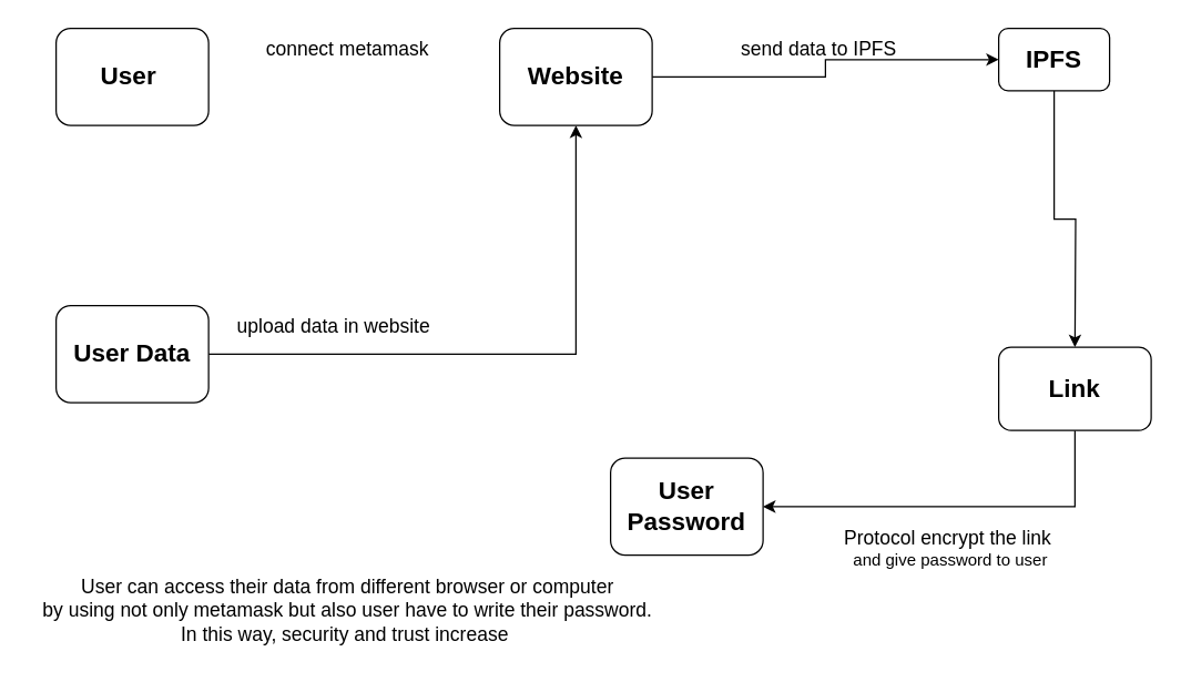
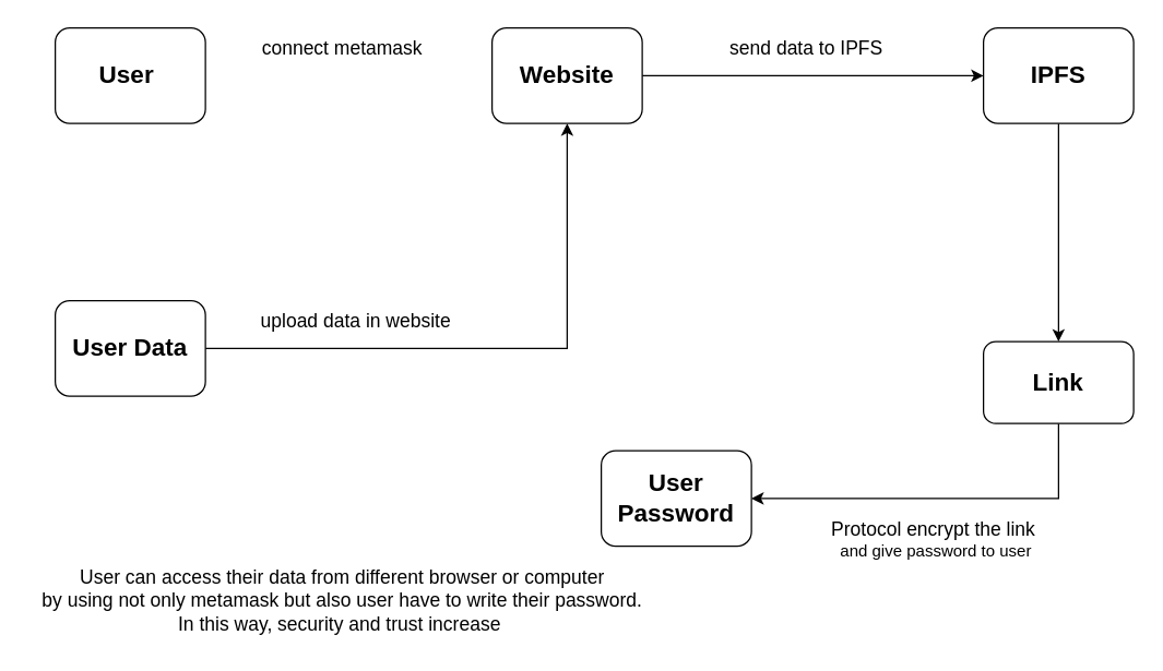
  <mxCell id="0" />
  <mxCell id="1" parent="0" />
  <mxCell id="2" value="&lt;h2&gt;User&amp;nbsp;&lt;/h2&gt;" style="rounded=1;whiteSpace=wrap;html=1;" vertex="1" parent="1"><mxGeometry x="40" y="20" width="110" height="70" as="geometry" /></mxCell>
  <mxCell id="3" style="edgeStyle=orthogonalEdgeStyle;rounded=0;orthogonalLoop=1;jettySize=auto;html=1;fontSize=14;" edge="1" parent="1" source="4" target="6"><mxGeometry relative="1" as="geometry" /></mxCell>
  <mxCell id="4" value="&lt;h2&gt;User Data&lt;/h2&gt;" style="rounded=1;whiteSpace=wrap;html=1;" vertex="1" parent="1"><mxGeometry x="40" y="220" width="110" height="70" as="geometry" /></mxCell>
  <mxCell id="5" style="edgeStyle=orthogonalEdgeStyle;rounded=0;orthogonalLoop=1;jettySize=auto;html=1;entryX=0;entryY=0.5;entryDx=0;entryDy=0;fontSize=14;" edge="1" parent="1" source="6" target="10"><mxGeometry relative="1" as="geometry" /></mxCell>
  <mxCell id="6" value="&lt;h2&gt;Website&lt;/h2&gt;" style="rounded=1;whiteSpace=wrap;html=1;" vertex="1" parent="1"><mxGeometry x="360" y="20" width="110" height="70" as="geometry" /></mxCell>
  <mxCell id="7" value="&lt;font style=&quot;font-size: 14px;&quot;&gt;connect metamask&lt;/font&gt;" style="text;html=1;resizable=0;autosize=1;align=center;verticalAlign=middle;points=[];fillColor=none;strokeColor=none;rounded=0;" vertex="1" parent="1"><mxGeometry x="180" y="20" width="140" height="30" as="geometry" /></mxCell>
- <mxCell id="8" value="&lt;font style=&quot;font-size: 14px;&quot;&gt;upload data in website&lt;/font&gt;" style="text;html=1;resizable=0;autosize=1;align=center;verticalAlign=middle;points=[];fillColor=none;strokeColor=none;rounded=0;" vertex="1" parent="1"><mxGeometry x="160" y="220" width="160" height="30" as="geometry" /></mxCell>
+ <mxCell id="8" value="&lt;font style=&quot;font-size: 14px;&quot;&gt;upload data in website&lt;/font&gt;" style="text;html=1;resizable=0;autosize=1;align=center;verticalAlign=middle;points=[];fillColor=none;strokeColor=none;rounded=0;" vertex="1" parent="1"><mxGeometry x="180" y="220" width="160" height="30" as="geometry" /></mxCell>
  <mxCell id="9" style="edgeStyle=orthogonalEdgeStyle;rounded=0;orthogonalLoop=1;jettySize=auto;html=1;exitX=0.5;exitY=1;exitDx=0;exitDy=0;fontSize=14;" edge="1" parent="1" source="10"><mxGeometry relative="1" as="geometry"><mxPoint x="775" y="250" as="targetPoint" /></mxGeometry></mxCell>
- <mxCell id="10" value="&lt;h2&gt;IPFS&lt;/h2&gt;" style="rounded=1;whiteSpace=wrap;html=1;" vertex="1" parent="1"><mxGeometry x="720" y="20" width="80" height="45" as="geometry" /></mxCell>
+ <mxCell id="10" value="&lt;h2&gt;IPFS&lt;/h2&gt;" style="rounded=1;whiteSpace=wrap;html=1;" vertex="1" parent="1"><mxGeometry x="720" y="20" width="110" height="70" as="geometry" /></mxCell>
  <mxCell id="11" value="&lt;span style=&quot;font-size: 14px;&quot;&gt;send data to IPFS&lt;/span&gt;" style="text;html=1;resizable=0;autosize=1;align=center;verticalAlign=middle;points=[];fillColor=none;strokeColor=none;rounded=0;" vertex="1" parent="1"><mxGeometry x="520" y="20" width="140" height="30" as="geometry" /></mxCell>
  <mxCell id="12" style="edgeStyle=orthogonalEdgeStyle;rounded=0;orthogonalLoop=1;jettySize=auto;html=1;exitX=0.5;exitY=1;exitDx=0;exitDy=0;entryX=1;entryY=0.5;entryDx=0;entryDy=0;fontSize=14;" edge="1" parent="1" source="13" target="14"><mxGeometry relative="1" as="geometry" /></mxCell>
  <mxCell id="13" value="&lt;h2&gt;Link&lt;/h2&gt;" style="rounded=1;whiteSpace=wrap;html=1;" vertex="1" parent="1"><mxGeometry x="720" y="250" width="110" height="60" as="geometry" /></mxCell>
  <mxCell id="14" value="&lt;h2&gt;User Password&lt;/h2&gt;" style="rounded=1;whiteSpace=wrap;html=1;" vertex="1" parent="1"><mxGeometry x="440" y="330" width="110" height="70" as="geometry" /></mxCell>
  <mxCell id="15" value="&lt;span style=&quot;font-size: 14px;&quot;&gt;Protocol encrypt the link&amp;nbsp;&lt;br&gt;&lt;/span&gt;and give password to user" style="text;html=1;resizable=0;autosize=1;align=center;verticalAlign=middle;points=[];fillColor=none;strokeColor=none;rounded=0;" vertex="1" parent="1"><mxGeometry x="595" y="375" width="180" height="40" as="geometry" /></mxCell>
  <mxCell id="16" value="&lt;span style=&quot;font-size: 14px;&quot;&gt;User can access their data from different browser or computer &lt;br&gt;by using not only metamask but also user have to write their password. &lt;br&gt;In this way, security and trust increase&amp;nbsp;&lt;/span&gt;" style="text;html=1;resizable=0;autosize=1;align=center;verticalAlign=middle;points=[];fillColor=none;strokeColor=none;rounded=0;" vertex="1" parent="1"><mxGeometry x="20" y="410" width="460" height="60" as="geometry" /></mxCell>
